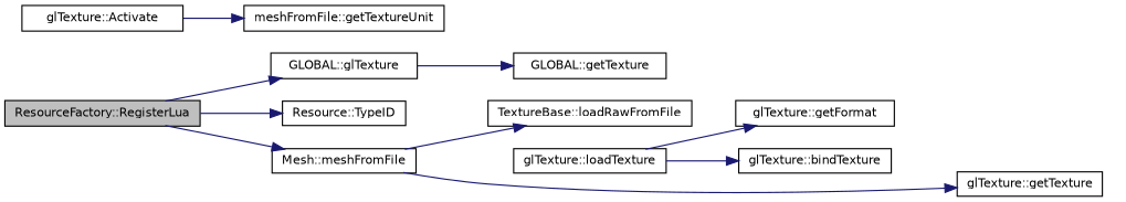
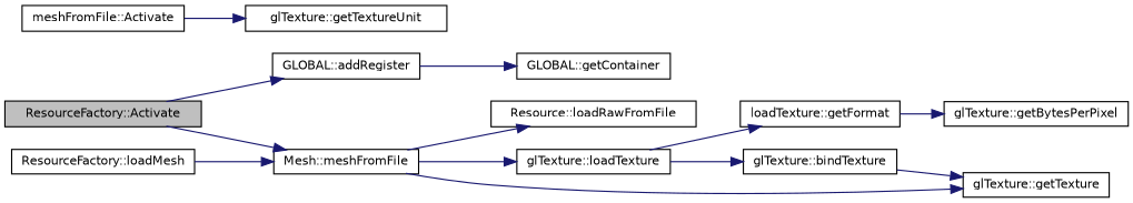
  digraph {
    rankdir=LR
    node [color=black fillcolor=white fontname=Helvetica fontsize=10 shape=record style=filled]
    edge [color=midnightblue fontname=Helvetica fontsize=10 labelfontname=Helvetica labelfontsize=10 style=solid]
-   n1 [fillcolor=grey75 fontcolor=black height=0.2 label="ResourceFactory::RegisterLua" width=0.4]
-   n2 [height=0.2 label="GLOBAL::glTexture" width=0.4]
-   n3 [height=0.2 label="Resource::TypeID" width=0.4]
+   n1 [fillcolor=grey75 fontcolor=black height=0.2 label="ResourceFactory::Activate" width=0.4]
+   n2 [height=0.2 label="GLOBAL::addRegister" width=0.4]
    n4 [height=0.2 label="Mesh::meshFromFile" width=0.4]
-   n5 [height=0.2 label="GLOBAL::getTexture" width=0.4]
-   n7 [height=0.2 label="TextureBase::loadRawFromFile" width=0.4]
+   n5 [height=0.2 label="GLOBAL::getContainer" width=0.4]
+   n6 [height=0.2 label="ResourceFactory::loadMesh" width=0.4]
+   n7 [height=0.2 label="Resource::loadRawFromFile" width=0.4]
    n8 [height=0.2 label="glTexture::loadTexture" width=0.4]
    n9 [height=0.2 label="glTexture::getTexture" width=0.4]
-   n10 [height=0.2 label="glTexture::getFormat" width=0.4]
+   n10 [height=0.2 label="loadTexture::getFormat" width=0.4]
    n11 [height=0.2 label="glTexture::bindTexture" width=0.4]
-   n13 [height=0.2 label="glTexture::Activate" width=0.4]
-   n14 [height=0.2 label="meshFromFile::getTextureUnit" width=0.4]
+   n12 [height=0.2 label="glTexture::getBytesPerPixel" width=0.4]
+   n13 [height=0.2 label="meshFromFile::Activate" width=0.4]
+   n14 [height=0.2 label="glTexture::getTextureUnit" width=0.4]
    n1 -> n2
-   n1 -> n3
    n1 -> n4
    n2 -> n5
    n4 -> n7
+   n4 -> n8
    n4 -> n9
+   n6 -> n4
    n8 -> n10
    n8 -> n11
+   n10 -> n12
+   n11 -> n9
    n13 -> n14
  }
